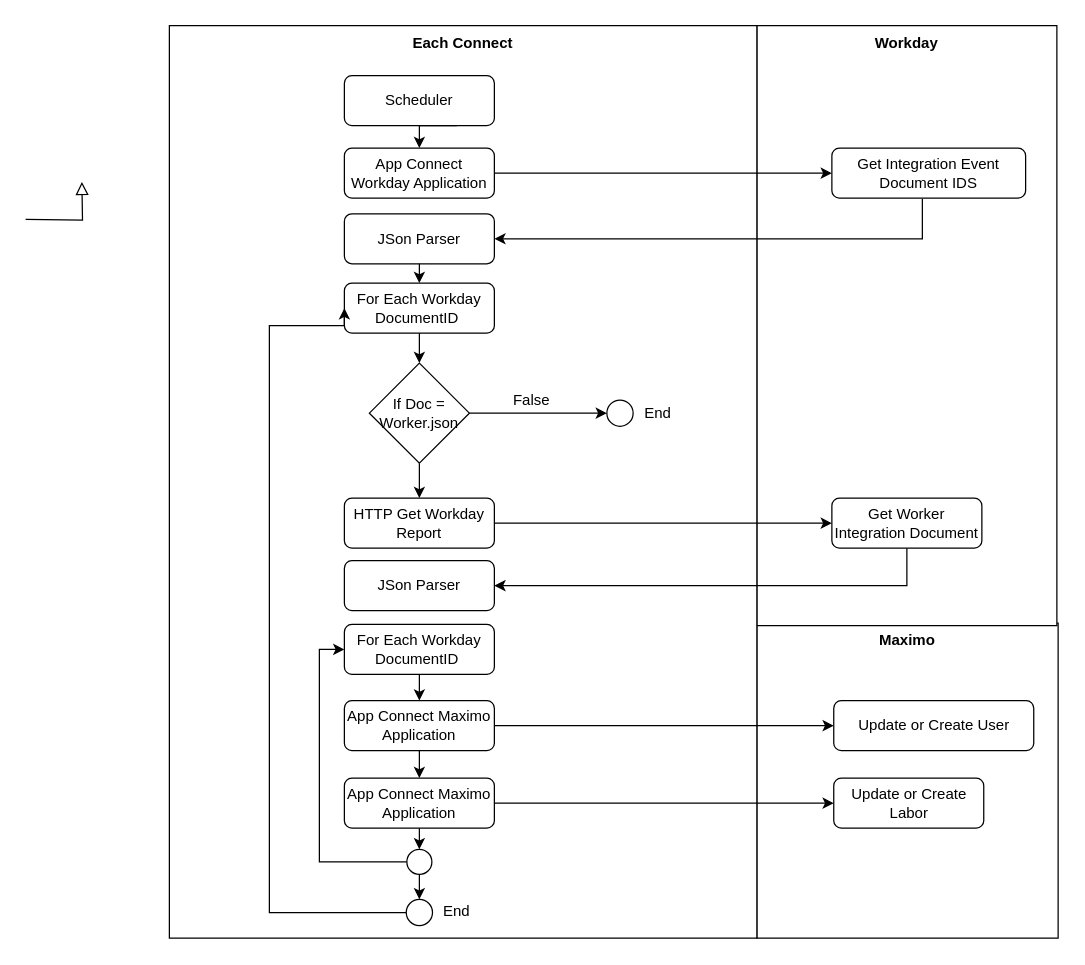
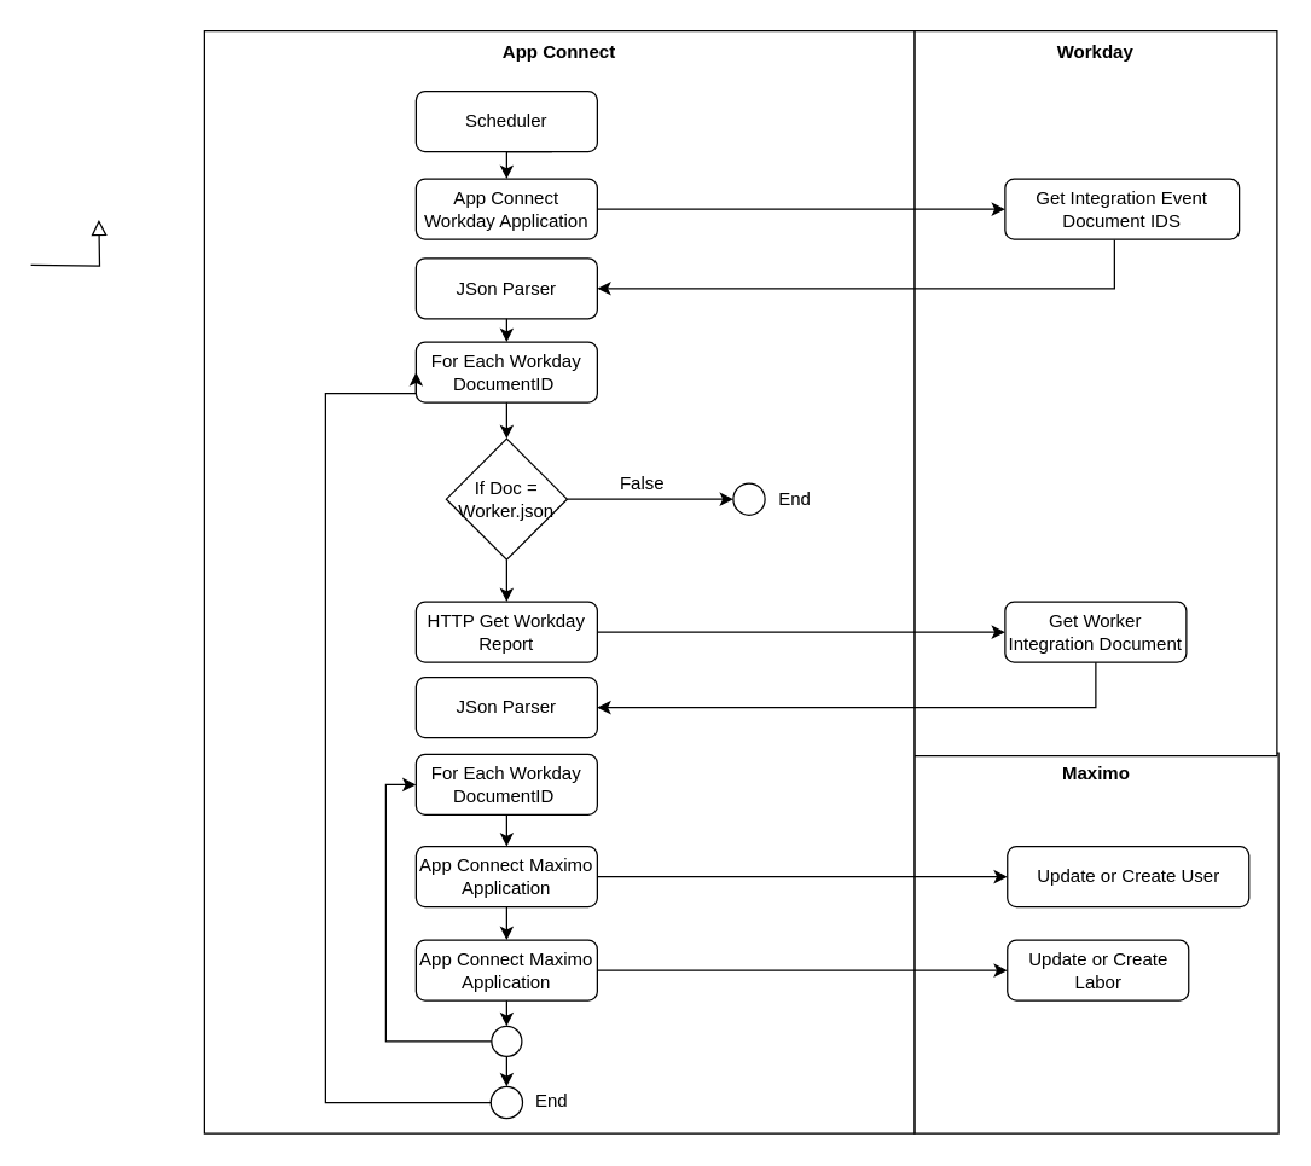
  <mxCell id="0" />
  <mxCell id="1" parent="0" />
  <mxCell id="2" value="&lt;b&gt;Maximo&lt;/b&gt;" style="whiteSpace=wrap;html=1;verticalAlign=top;align=center;" parent="1" vertex="1"><mxGeometry x="605" y="498" width="241" height="252" as="geometry" /></mxCell>
  <mxCell id="3" value="&lt;b&gt;Workday&lt;/b&gt;" style="whiteSpace=wrap;html=1;verticalAlign=top;align=center;" parent="1" vertex="1"><mxGeometry x="605" y="20" width="240" height="480" as="geometry" /></mxCell>
  <mxCell id="4" value="Yes" style="rounded=0;html=1;jettySize=auto;orthogonalLoop=1;fontSize=11;endArrow=block;endFill=0;endSize=8;strokeWidth=1;shadow=0;labelBackgroundColor=none;edgeStyle=orthogonalEdgeStyle;" parent="1" edge="1"><mxGeometry y="20" relative="1" as="geometry"><mxPoint as="offset" /><mxPoint x="225" y="250" as="targetPoint" /></mxGeometry></mxCell>
  <mxCell id="5" value="No" style="edgeStyle=orthogonalEdgeStyle;rounded=0;html=1;jettySize=auto;orthogonalLoop=1;fontSize=11;endArrow=block;endFill=0;endSize=8;strokeWidth=1;shadow=0;labelBackgroundColor=none;" parent="1" edge="1"><mxGeometry y="10" relative="1" as="geometry"><mxPoint as="offset" /><mxPoint x="325" y="170" as="targetPoint" /></mxGeometry></mxCell>
  <mxCell id="6" value="No" style="rounded=0;html=1;jettySize=auto;orthogonalLoop=1;fontSize=11;endArrow=block;endFill=0;endSize=8;strokeWidth=1;shadow=0;labelBackgroundColor=none;edgeStyle=orthogonalEdgeStyle;" parent="1" edge="1"><mxGeometry x="0.333" y="20" relative="1" as="geometry"><mxPoint as="offset" /><mxPoint x="225" y="330" as="sourcePoint" /></mxGeometry></mxCell>
  <mxCell id="7" value="Yes" style="edgeStyle=orthogonalEdgeStyle;rounded=0;html=1;jettySize=auto;orthogonalLoop=1;fontSize=11;endArrow=block;endFill=0;endSize=8;strokeWidth=1;shadow=0;labelBackgroundColor=none;" parent="1" edge="1"><mxGeometry y="10" relative="1" as="geometry"><mxPoint as="offset" /><mxPoint x="275" y="290" as="sourcePoint" /></mxGeometry></mxCell>
  <mxCell id="8" value="" style="rounded=0;html=1;jettySize=auto;orthogonalLoop=1;fontSize=11;endArrow=block;endFill=0;endSize=8;strokeWidth=1;shadow=0;labelBackgroundColor=none;edgeStyle=orthogonalEdgeStyle;entryX=0.5;entryY=0;entryDx=0;entryDy=0;" parent="1" edge="1"><mxGeometry relative="1" as="geometry"><mxPoint x="65" y="145" as="targetPoint" /><mxPoint x="20" y="175" as="sourcePoint" /></mxGeometry></mxCell>
  <mxCell id="9" value="Get Worker Integration Document" style="rounded=1;whiteSpace=wrap;html=1;fontSize=12;glass=0;strokeWidth=1;shadow=0;" parent="1" vertex="1"><mxGeometry x="665" y="398" width="120" height="40" as="geometry" /></mxCell>
  <mxCell id="10" value="Get Integration Event Document IDS" style="rounded=1;whiteSpace=wrap;html=1;fontSize=12;glass=0;strokeWidth=1;shadow=0;" parent="1" vertex="1"><mxGeometry x="665" y="118" width="155" height="40" as="geometry" /></mxCell>
- <mxCell id="11" value="&lt;b&gt;Each Connect&lt;/b&gt;" style="whiteSpace=wrap;html=1;verticalAlign=top;" parent="1" vertex="1"><mxGeometry x="135" y="20" width="470" height="730" as="geometry" /></mxCell>
+ <mxCell id="11" value="&lt;b&gt;App Connect&lt;/b&gt;" style="whiteSpace=wrap;html=1;verticalAlign=top;" parent="1" vertex="1"><mxGeometry x="135" y="20" width="470" height="730" as="geometry" /></mxCell>
  <mxCell id="12" style="edgeStyle=orthogonalEdgeStyle;rounded=0;orthogonalLoop=1;jettySize=auto;html=1;entryX=0;entryY=0.5;entryDx=0;entryDy=0;" parent="1" source="19" target="34" edge="1"><mxGeometry relative="1" as="geometry"><mxPoint x="274" y="330" as="targetPoint" /><mxPoint x="385" y="250" as="sourcePoint" /></mxGeometry></mxCell>
  <mxCell id="13" value="App Connect Workday Application" style="rounded=1;whiteSpace=wrap;html=1;fontSize=12;glass=0;strokeWidth=1;shadow=0;" parent="1" vertex="1"><mxGeometry x="275" y="118" width="120" height="40" as="geometry" /></mxCell>
  <mxCell id="14" value="JSon Parser" style="rounded=1;whiteSpace=wrap;html=1;fontSize=12;glass=0;strokeWidth=1;shadow=0;" parent="1" vertex="1"><mxGeometry x="275" y="170.5" width="120" height="40" as="geometry" /></mxCell>
  <mxCell id="15" value="For Each Workday DocumentID&amp;nbsp;" style="rounded=1;whiteSpace=wrap;html=1;fontSize=12;glass=0;strokeWidth=1;shadow=0;" parent="1" vertex="1"><mxGeometry x="275" y="226" width="120" height="40" as="geometry" /></mxCell>
  <mxCell id="16" value="Scheduler" style="rounded=1;whiteSpace=wrap;html=1;fontSize=12;glass=0;strokeWidth=1;shadow=0;" vertex="1" parent="1"><mxGeometry x="275" y="60" width="120" height="40" as="geometry" /></mxCell>
  <mxCell id="17" value="JSon Parser" style="rounded=1;whiteSpace=wrap;html=1;fontSize=12;glass=0;strokeWidth=1;shadow=0;" vertex="1" parent="1"><mxGeometry x="275" y="448" width="120" height="40" as="geometry" /></mxCell>
  <mxCell id="18" value="HTTP Get Workday Report" style="rounded=1;whiteSpace=wrap;html=1;fontSize=12;glass=0;strokeWidth=1;shadow=0;" vertex="1" parent="1"><mxGeometry x="275" y="398" width="120" height="40" as="geometry" /></mxCell>
  <mxCell id="19" value="App Connect Maximo Application" style="rounded=1;whiteSpace=wrap;html=1;fontSize=12;glass=0;strokeWidth=1;shadow=0;" vertex="1" parent="1"><mxGeometry x="275" y="560" width="120" height="40" as="geometry" /></mxCell>
  <mxCell id="20" value="" style="edgeStyle=orthogonalEdgeStyle;rounded=0;orthogonalLoop=1;jettySize=auto;html=1;entryX=0;entryY=0.5;entryDx=0;entryDy=0;exitX=0;exitY=0.5;exitDx=0;exitDy=0;" edge="1" parent="1" source="33" target="15"><mxGeometry relative="1" as="geometry"><mxPoint x="861.04" y="168.48" as="sourcePoint" /><mxPoint x="535" y="200.5" as="targetPoint" /><Array as="points"><mxPoint x="215" y="729" /><mxPoint x="215" y="260" /></Array></mxGeometry></mxCell>
  <mxCell id="21" value="" style="edgeStyle=orthogonalEdgeStyle;rounded=0;orthogonalLoop=1;jettySize=auto;html=1;exitX=0.5;exitY=1;exitDx=0;exitDy=0;entryX=1;entryY=0.5;entryDx=0;entryDy=0;" parent="1" source="9" target="17" edge="1"><mxGeometry relative="1" as="geometry" /></mxCell>
  <mxCell id="22" value="" style="edgeStyle=orthogonalEdgeStyle;rounded=0;orthogonalLoop=1;jettySize=auto;html=1;exitX=0.467;exitY=1.012;exitDx=0;exitDy=0;exitPerimeter=0;entryX=1;entryY=0.5;entryDx=0;entryDy=0;" edge="1" parent="1" source="10" target="14"><mxGeometry relative="1" as="geometry" /></mxCell>
  <mxCell id="23" value="" style="endArrow=classic;html=1;exitX=1;exitY=0.5;exitDx=0;exitDy=0;entryX=0;entryY=0.5;entryDx=0;entryDy=0;" edge="1" parent="1" source="13" target="10"><mxGeometry width="50" height="50" relative="1" as="geometry"><mxPoint x="685" y="180" as="sourcePoint" /><mxPoint x="735" y="130" as="targetPoint" /></mxGeometry></mxCell>
  <mxCell id="24" value="" style="edgeStyle=orthogonalEdgeStyle;rounded=0;orthogonalLoop=1;jettySize=auto;html=1;exitX=1;exitY=0.5;exitDx=0;exitDy=0;entryX=0;entryY=0.5;entryDx=0;entryDy=0;" edge="1" parent="1" source="18" target="9"><mxGeometry relative="1" as="geometry"><mxPoint x="475" y="220.5" as="sourcePoint" /><mxPoint x="475" y="240" as="targetPoint" /></mxGeometry></mxCell>
  <mxCell id="25" value="" style="edgeStyle=orthogonalEdgeStyle;rounded=0;orthogonalLoop=1;jettySize=auto;html=1;entryX=0.5;entryY=0;entryDx=0;entryDy=0;" edge="1" parent="1" target="13"><mxGeometry relative="1" as="geometry"><mxPoint x="365" y="100" as="sourcePoint" /><mxPoint x="375" y="240" as="targetPoint" /></mxGeometry></mxCell>
  <mxCell id="26" value="Update or Create Labor" style="rounded=1;whiteSpace=wrap;html=1;fontSize=12;glass=0;strokeWidth=1;shadow=0;" vertex="1" parent="1"><mxGeometry x="666.5" y="622" width="120" height="40" as="geometry" /></mxCell>
  <mxCell id="27" value="" style="edgeStyle=orthogonalEdgeStyle;rounded=0;orthogonalLoop=1;jettySize=auto;html=1;exitX=0.5;exitY=1;exitDx=0;exitDy=0;entryX=0.5;entryY=0;entryDx=0;entryDy=0;" edge="1" parent="1" source="19" target="29"><mxGeometry relative="1" as="geometry"><mxPoint x="384.58" y="310.5" as="sourcePoint" /><mxPoint x="384.58" y="330" as="targetPoint" /></mxGeometry></mxCell>
  <mxCell id="28" value="" style="edgeStyle=orthogonalEdgeStyle;rounded=0;orthogonalLoop=1;jettySize=auto;html=1;entryX=0;entryY=0.5;entryDx=0;entryDy=0;" edge="1" parent="1" source="29" target="26"><mxGeometry relative="1" as="geometry"><mxPoint x="385" y="230.5" as="sourcePoint" /><mxPoint x="385" y="250" as="targetPoint" /></mxGeometry></mxCell>
  <mxCell id="29" value="App Connect Maximo Application" style="rounded=1;whiteSpace=wrap;html=1;fontSize=12;glass=0;strokeWidth=1;shadow=0;" vertex="1" parent="1"><mxGeometry x="275" y="622" width="120" height="40" as="geometry" /></mxCell>
  <mxCell id="30" value="" style="edgeStyle=orthogonalEdgeStyle;rounded=0;orthogonalLoop=1;jettySize=auto;html=1;exitX=0.5;exitY=1;exitDx=0;exitDy=0;" edge="1" parent="1" source="32" target="18"><mxGeometry relative="1" as="geometry"><mxPoint x="345" y="440" as="sourcePoint" /><mxPoint x="335" y="390" as="targetPoint" /></mxGeometry></mxCell>
  <mxCell id="31" value="For Each Workday DocumentID&amp;nbsp;" style="rounded=1;whiteSpace=wrap;html=1;fontSize=12;glass=0;strokeWidth=1;shadow=0;" vertex="1" parent="1"><mxGeometry x="275" y="499" width="120" height="40" as="geometry" /></mxCell>
  <mxCell id="32" value="If Doc = Worker.json" style="rhombus;whiteSpace=wrap;html=1;" vertex="1" parent="1"><mxGeometry x="295" y="290" width="80" height="80" as="geometry" /></mxCell>
  <mxCell id="33" value="" style="ellipse;whiteSpace=wrap;html=1;aspect=fixed;" vertex="1" parent="1"><mxGeometry x="324.5" y="719" width="21" height="21" as="geometry" /></mxCell>
  <mxCell id="34" value="Update or Create User" style="rounded=1;whiteSpace=wrap;html=1;fontSize=12;glass=0;strokeWidth=1;shadow=0;" parent="1" vertex="1"><mxGeometry x="666.5" y="560" width="160" height="40" as="geometry" /></mxCell>
  <mxCell id="35" value="" style="edgeStyle=orthogonalEdgeStyle;rounded=0;orthogonalLoop=1;jettySize=auto;html=1;entryX=0.5;entryY=0;entryDx=0;entryDy=0;exitX=0.5;exitY=1;exitDx=0;exitDy=0;" edge="1" parent="1" source="31" target="19"><mxGeometry relative="1" as="geometry"><mxPoint x="375" y="773.5" as="sourcePoint" /><mxPoint x="205" y="575" as="targetPoint" /><Array as="points"><mxPoint x="335" y="550" /><mxPoint x="335" y="550" /></Array></mxGeometry></mxCell>
  <mxCell id="36" style="edgeStyle=orthogonalEdgeStyle;rounded=0;orthogonalLoop=1;jettySize=auto;html=1;exitX=0;exitY=0.5;exitDx=0;exitDy=0;entryX=0;entryY=0.5;entryDx=0;entryDy=0;" edge="1" parent="1" source="37" target="31"><mxGeometry relative="1" as="geometry"><mxPoint x="365" y="760" as="targetPoint" /></mxGeometry></mxCell>
  <mxCell id="37" value="" style="ellipse;whiteSpace=wrap;html=1;aspect=fixed;" vertex="1" parent="1"><mxGeometry x="325" y="679" width="20" height="20" as="geometry" /></mxCell>
  <mxCell id="38" value="" style="edgeStyle=orthogonalEdgeStyle;rounded=0;orthogonalLoop=1;jettySize=auto;html=1;exitX=0.5;exitY=1;exitDx=0;exitDy=0;entryX=0.5;entryY=0;entryDx=0;entryDy=0;" edge="1" parent="1" source="15" target="32"><mxGeometry relative="1" as="geometry"><mxPoint x="375" y="742" as="sourcePoint" /><mxPoint x="425" y="529" as="targetPoint" /><Array as="points" /></mxGeometry></mxCell>
  <mxCell id="39" value="" style="endArrow=classic;html=1;entryX=0.5;entryY=0;entryDx=0;entryDy=0;exitX=0.5;exitY=1;exitDx=0;exitDy=0;" edge="1" parent="1" source="37" target="33"><mxGeometry width="50" height="50" relative="1" as="geometry"><mxPoint x="155" y="730" as="sourcePoint" /><mxPoint x="205" y="680" as="targetPoint" /></mxGeometry></mxCell>
  <mxCell id="40" value="" style="endArrow=classic;html=1;exitX=0.5;exitY=1;exitDx=0;exitDy=0;" edge="1" parent="1" source="29" target="37"><mxGeometry width="50" height="50" relative="1" as="geometry"><mxPoint x="375" y="700" as="sourcePoint" /><mxPoint x="375" y="720" as="targetPoint" /></mxGeometry></mxCell>
  <mxCell id="41" value="" style="ellipse;whiteSpace=wrap;html=1;aspect=fixed;" vertex="1" parent="1"><mxGeometry x="485" y="319.5" width="21" height="21" as="geometry" /></mxCell>
  <mxCell id="42" value="False" style="text;html=1;strokeColor=none;fillColor=none;align=center;verticalAlign=middle;whiteSpace=wrap;rounded=0;" vertex="1" parent="1"><mxGeometry x="405" y="310" width="40" height="20" as="geometry" /></mxCell>
  <mxCell id="43" value="" style="endArrow=classic;html=1;entryX=0;entryY=0.5;entryDx=0;entryDy=0;" edge="1" parent="1" target="41"><mxGeometry width="50" height="50" relative="1" as="geometry"><mxPoint x="375" y="330" as="sourcePoint" /><mxPoint x="225" y="160" as="targetPoint" /></mxGeometry></mxCell>
  <mxCell id="44" value="End" style="text;html=1;strokeColor=none;fillColor=none;align=center;verticalAlign=middle;whiteSpace=wrap;rounded=0;" vertex="1" parent="1"><mxGeometry x="506" y="319.5" width="40" height="20" as="geometry" /></mxCell>
  <mxCell id="45" value="" style="endArrow=classic;html=1;entryX=0.5;entryY=0;entryDx=0;entryDy=0;exitX=0.5;exitY=1;exitDx=0;exitDy=0;" edge="1" parent="1" source="14" target="15"><mxGeometry width="50" height="50" relative="1" as="geometry"><mxPoint x="175" y="250" as="sourcePoint" /><mxPoint x="225" y="200" as="targetPoint" /></mxGeometry></mxCell>
  <mxCell id="46" value="End" style="text;html=1;strokeColor=none;fillColor=none;align=center;verticalAlign=middle;whiteSpace=wrap;rounded=0;" vertex="1" parent="1"><mxGeometry x="345" y="719" width="40" height="20" as="geometry" /></mxCell>
